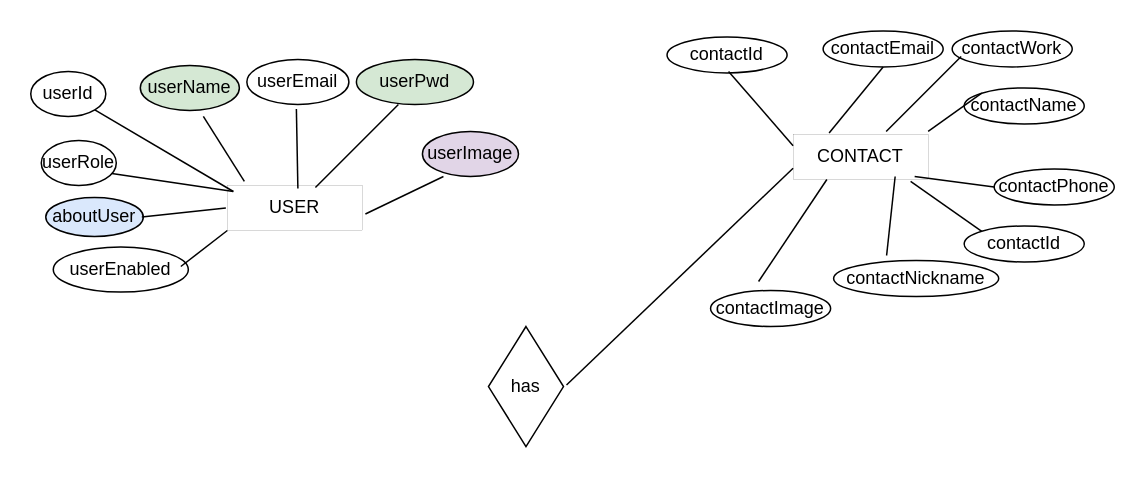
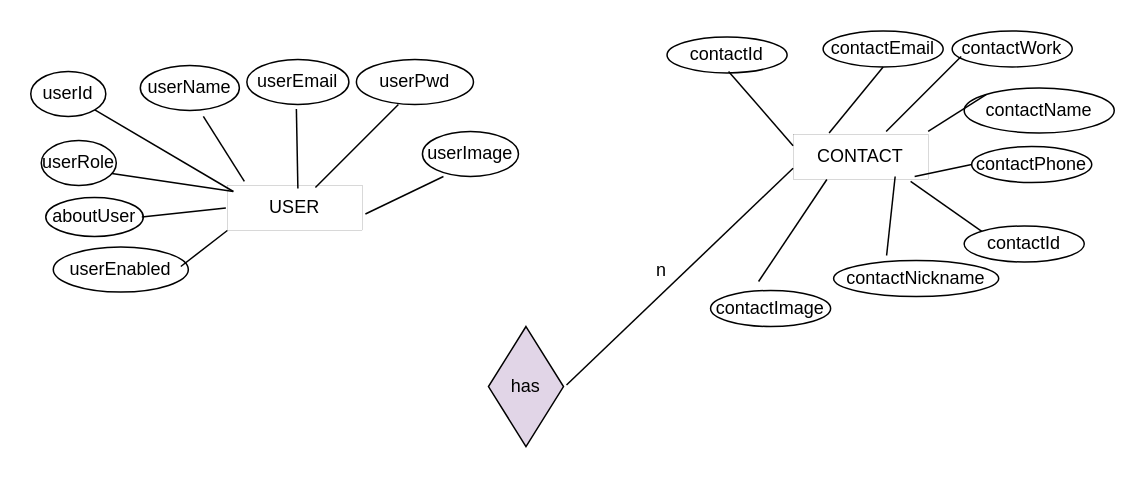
  <mxCell id="0" />
  <mxCell id="1" parent="0" />
  <mxCell id="2" value="USER" style="rounded=0;whiteSpace=wrap;html=1;strokeWidth=0;" vertex="1" parent="1"><mxGeometry x="151" y="123" width="90" height="30" as="geometry" /></mxCell>
  <mxCell id="3" value="CONTACT" style="rounded=0;whiteSpace=wrap;html=1;strokeWidth=0;" vertex="1" parent="1"><mxGeometry x="528" y="89" width="90" height="30" as="geometry" /></mxCell>
  <mxCell id="4" value="userId" style="ellipse;whiteSpace=wrap;html=1;" vertex="1" parent="1"><mxGeometry x="20" y="47" width="50" height="30" as="geometry" /></mxCell>
- <mxCell id="5" value="userPwd" style="ellipse;whiteSpace=wrap;html=1;fillColor=#d5e8d4;" vertex="1" parent="1"><mxGeometry x="237" y="39" width="78" height="30" as="geometry" /></mxCell>
- <mxCell id="6" value="userName" style="ellipse;whiteSpace=wrap;html=1;fillColor=#d5e8d4;" vertex="1" parent="1"><mxGeometry x="93" y="43" width="66" height="30" as="geometry" /></mxCell>
- <mxCell id="7" value="aboutUser" style="ellipse;whiteSpace=wrap;html=1;fillColor=#dae8fc;" vertex="1" parent="1"><mxGeometry x="30" y="131" width="65" height="26" as="geometry" /></mxCell>
+ <mxCell id="5" value="userPwd" style="ellipse;whiteSpace=wrap;html=1;" vertex="1" parent="1"><mxGeometry x="237" y="39" width="78" height="30" as="geometry" /></mxCell>
+ <mxCell id="6" value="userName" style="ellipse;whiteSpace=wrap;html=1;" vertex="1" parent="1"><mxGeometry x="93" y="43" width="66" height="30" as="geometry" /></mxCell>
+ <mxCell id="7" value="aboutUser" style="ellipse;whiteSpace=wrap;html=1;" vertex="1" parent="1"><mxGeometry x="30" y="131" width="65" height="26" as="geometry" /></mxCell>
  <mxCell id="8" value="userRole" style="ellipse;whiteSpace=wrap;html=1;" vertex="1" parent="1"><mxGeometry x="27" y="93" width="50" height="30" as="geometry" /></mxCell>
- <mxCell id="9" value="userImage" style="ellipse;whiteSpace=wrap;html=1;fillColor=#e1d5e7;" vertex="1" parent="1"><mxGeometry x="281" y="87" width="64" height="30" as="geometry" /></mxCell>
+ <mxCell id="9" value="userImage" style="ellipse;whiteSpace=wrap;html=1;" vertex="1" parent="1"><mxGeometry x="281" y="87" width="64" height="30" as="geometry" /></mxCell>
  <mxCell id="10" value="userEmail" style="ellipse;whiteSpace=wrap;html=1;" vertex="1" parent="1"><mxGeometry x="164" y="39" width="68" height="30" as="geometry" /></mxCell>
  <mxCell id="11" value="userEnabled" style="ellipse;whiteSpace=wrap;html=1;" vertex="1" parent="1"><mxGeometry x="35" y="164" width="90" height="30" as="geometry" /></mxCell>
  <mxCell id="12" value="" style="endArrow=none;html=1;rounded=0;exitX=0.652;exitY=0.044;exitDx=0;exitDy=0;exitPerimeter=0;" edge="1" parent="1" source="2"><mxGeometry width="50" height="50" relative="1" as="geometry"><mxPoint x="215" y="119" as="sourcePoint" /><mxPoint x="265" y="69" as="targetPoint" /></mxGeometry></mxCell>
  <mxCell id="13" value="" style="endArrow=none;html=1;rounded=0;" edge="1" parent="1"><mxGeometry width="50" height="50" relative="1" as="geometry"><mxPoint x="198" y="125" as="sourcePoint" /><mxPoint x="197" y="72" as="targetPoint" /></mxGeometry></mxCell>
  <mxCell id="14" value="" style="endArrow=none;html=1;rounded=0;exitX=0.126;exitY=-0.089;exitDx=0;exitDy=0;exitPerimeter=0;" edge="1" parent="1" source="2"><mxGeometry width="50" height="50" relative="1" as="geometry"><mxPoint x="107" y="139" as="sourcePoint" /><mxPoint x="135" y="77" as="targetPoint" /></mxGeometry></mxCell>
  <mxCell id="15" value="" style="endArrow=none;html=1;rounded=0;" edge="1" parent="1"><mxGeometry width="50" height="50" relative="1" as="geometry"><mxPoint x="243" y="142" as="sourcePoint" /><mxPoint x="295" y="117" as="targetPoint" /></mxGeometry></mxCell>
  <mxCell id="16" value="" style="endArrow=none;html=1;rounded=0;entryX=0;entryY=0.5;entryDx=0;entryDy=0;exitX=1;exitY=0.5;exitDx=0;exitDy=0;" edge="1" parent="1"><mxGeometry width="50" height="50" relative="1" as="geometry"><mxPoint x="94" y="144" as="sourcePoint" /><mxPoint x="150" y="138" as="targetPoint" /></mxGeometry></mxCell>
  <mxCell id="17" value="" style="endArrow=none;html=1;rounded=0;entryX=0;entryY=1;entryDx=0;entryDy=0;" edge="1" parent="1" target="2"><mxGeometry width="50" height="50" relative="1" as="geometry"><mxPoint x="120" y="177" as="sourcePoint" /><mxPoint x="155" y="167" as="targetPoint" /></mxGeometry></mxCell>
  <mxCell id="18" value="" style="endArrow=none;html=1;rounded=0;" edge="1" parent="1"><mxGeometry width="50" height="50" relative="1" as="geometry"><mxPoint x="74" y="115" as="sourcePoint" /><mxPoint x="155" y="127" as="targetPoint" /></mxGeometry></mxCell>
  <mxCell id="19" value="" style="endArrow=none;html=1;rounded=0;exitX=1;exitY=1;exitDx=0;exitDy=0;" edge="1" parent="1" source="4"><mxGeometry width="50" height="50" relative="1" as="geometry"><mxPoint x="83" y="110" as="sourcePoint" /><mxPoint x="155" y="127" as="targetPoint" /></mxGeometry></mxCell>
  <mxCell id="20" value="contactEmail" style="ellipse;whiteSpace=wrap;html=1;" vertex="1" parent="1"><mxGeometry x="548" y="20" width="80" height="24" as="geometry" /></mxCell>
  <mxCell id="21" value="contactId" style="ellipse;whiteSpace=wrap;html=1;" vertex="1" parent="1"><mxGeometry x="444" y="24" width="80" height="24" as="geometry" /></mxCell>
- <mxCell id="22" value="contactName" style="ellipse;whiteSpace=wrap;html=1;" vertex="1" parent="1"><mxGeometry x="642" y="58" width="80" height="24" as="geometry" /></mxCell>
+ <mxCell id="22" value="contactName" style="ellipse;whiteSpace=wrap;html=1;" vertex="1" parent="1"><mxGeometry x="642" y="58" width="100" height="30" as="geometry" /></mxCell>
  <mxCell id="23" value="contactNickname" style="ellipse;whiteSpace=wrap;html=1;" vertex="1" parent="1"><mxGeometry x="555" y="173" width="110" height="24" as="geometry" /></mxCell>
  <mxCell id="24" value="contactId" style="ellipse;whiteSpace=wrap;html=1;" vertex="1" parent="1"><mxGeometry x="642" y="150" width="80" height="24" as="geometry" /></mxCell>
- <mxCell id="25" value="contactPhone" style="ellipse;whiteSpace=wrap;html=1;" vertex="1" parent="1"><mxGeometry x="662" y="112" width="80" height="24" as="geometry" /></mxCell>
+ <mxCell id="25" value="contactPhone" style="ellipse;whiteSpace=wrap;html=1;" vertex="1" parent="1"><mxGeometry x="647" y="97" width="80" height="24" as="geometry" /></mxCell>
  <mxCell id="26" value="contactWork" style="ellipse;whiteSpace=wrap;html=1;" vertex="1" parent="1"><mxGeometry x="634" y="20" width="80" height="24" as="geometry" /></mxCell>
  <mxCell id="27" value="contactImage" style="ellipse;whiteSpace=wrap;html=1;" vertex="1" parent="1"><mxGeometry x="473" y="193" width="80" height="24" as="geometry" /></mxCell>
  <mxCell id="28" value="" style="endArrow=none;html=1;rounded=0;entryX=0;entryY=0;entryDx=0;entryDy=0;exitX=0.87;exitY=1.044;exitDx=0;exitDy=0;exitPerimeter=0;" edge="1" parent="1" source="3" target="24"><mxGeometry width="50" height="50" relative="1" as="geometry"><mxPoint x="589" y="139" as="sourcePoint" /><mxPoint x="639" y="89" as="targetPoint" /></mxGeometry></mxCell>
  <mxCell id="29" value="" style="endArrow=none;html=1;rounded=0;exitX=0;exitY=0.25;exitDx=0;exitDy=0;" edge="1" parent="1" source="3"><mxGeometry width="50" height="50" relative="1" as="geometry"><mxPoint x="435" y="97" as="sourcePoint" /><mxPoint x="485" y="47" as="targetPoint" /></mxGeometry></mxCell>
  <mxCell id="30" value="" style="endArrow=none;html=1;rounded=0;exitX=0.321;exitY=-0.139;exitDx=0;exitDy=0;exitPerimeter=0;" edge="1" parent="1" source="23"><mxGeometry width="50" height="50" relative="1" as="geometry"><mxPoint x="546" y="167" as="sourcePoint" /><mxPoint x="596" y="117" as="targetPoint" /></mxGeometry></mxCell>
  <mxCell id="31" value="" style="endArrow=none;html=1;rounded=0;entryX=0;entryY=0.5;entryDx=0;entryDy=0;" edge="1" parent="1" target="25"><mxGeometry width="50" height="50" relative="1" as="geometry"><mxPoint x="609" y="117" as="sourcePoint" /><mxPoint x="659" y="67" as="targetPoint" /></mxGeometry></mxCell>
  <mxCell id="32" value="" style="endArrow=none;html=1;rounded=0;entryX=0.5;entryY=1;entryDx=0;entryDy=0;" edge="1" parent="1" target="20"><mxGeometry width="50" height="50" relative="1" as="geometry"><mxPoint x="552" y="88" as="sourcePoint" /><mxPoint x="602" y="38" as="targetPoint" /></mxGeometry></mxCell>
  <mxCell id="33" value="" style="endArrow=none;html=1;rounded=0;" edge="1" parent="1"><mxGeometry width="50" height="50" relative="1" as="geometry"><mxPoint x="590" y="87" as="sourcePoint" /><mxPoint x="640" y="37" as="targetPoint" /></mxGeometry></mxCell>
  <mxCell id="34" value="" style="endArrow=none;html=1;rounded=0;entryX=0.25;entryY=1;entryDx=0;entryDy=0;" edge="1" parent="1" target="3"><mxGeometry width="50" height="50" relative="1" as="geometry"><mxPoint x="505" y="187" as="sourcePoint" /><mxPoint x="532" y="131" as="targetPoint" /></mxGeometry></mxCell>
  <mxCell id="35" value="" style="endArrow=none;html=1;rounded=0;entryX=0;entryY=0;entryDx=0;entryDy=0;" edge="1" parent="1" target="22"><mxGeometry width="50" height="50" relative="1" as="geometry"><mxPoint x="618" y="87" as="sourcePoint" /><mxPoint x="628" y="77" as="targetPoint" /></mxGeometry></mxCell>
- <mxCell id="36" value="has" style="rhombus;whiteSpace=wrap;html=1;" vertex="1" parent="1"><mxGeometry x="325" y="217" width="50" height="80" as="geometry" /></mxCell>
+ <mxCell id="36" value="has" style="rhombus;whiteSpace=wrap;html=1;fillColor=#e1d5e7;" vertex="1" parent="1"><mxGeometry x="325" y="217" width="50" height="80" as="geometry" /></mxCell>
  <mxCell id="37" value="" style="endArrow=none;html=1;rounded=0;exitX=0.652;exitY=0.044;exitDx=0;exitDy=0;exitPerimeter=0;entryX=0;entryY=0.75;entryDx=0;entryDy=0;" edge="1" parent="1" target="3"><mxGeometry width="50" height="50" relative="1" as="geometry"><mxPoint x="377" y="256" as="sourcePoint" /><mxPoint x="432" y="201" as="targetPoint" /></mxGeometry></mxCell>
+ <mxCell id="38" value="n" style="text;html=1;align=center;verticalAlign=middle;resizable=0;points=[];autosize=1;strokeColor=none;fillColor=none;" vertex="1" parent="1"><mxGeometry x="425" y="165" width="30" height="30" as="geometry" /></mxCell>
